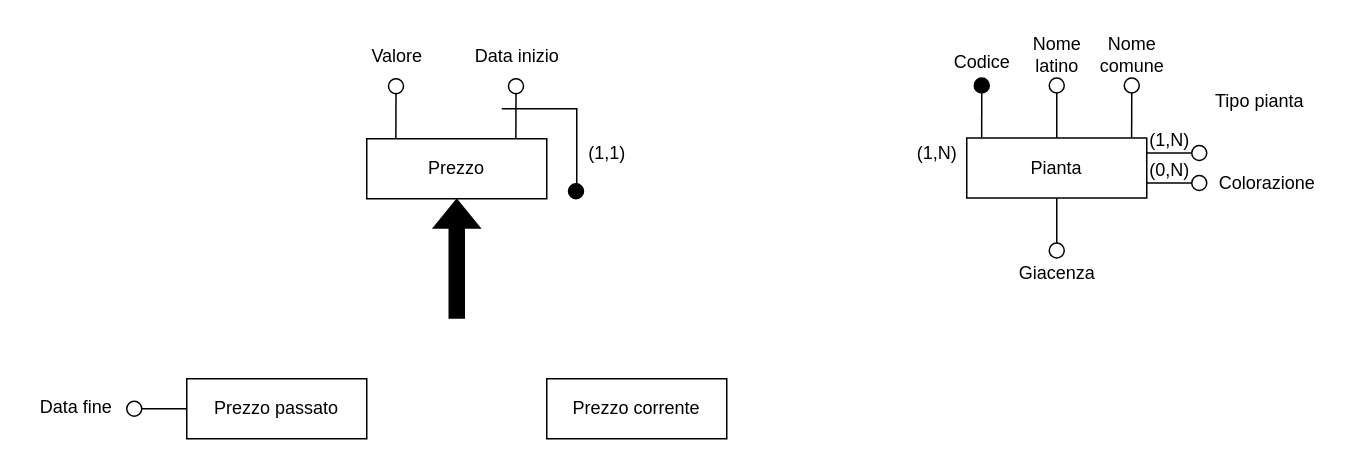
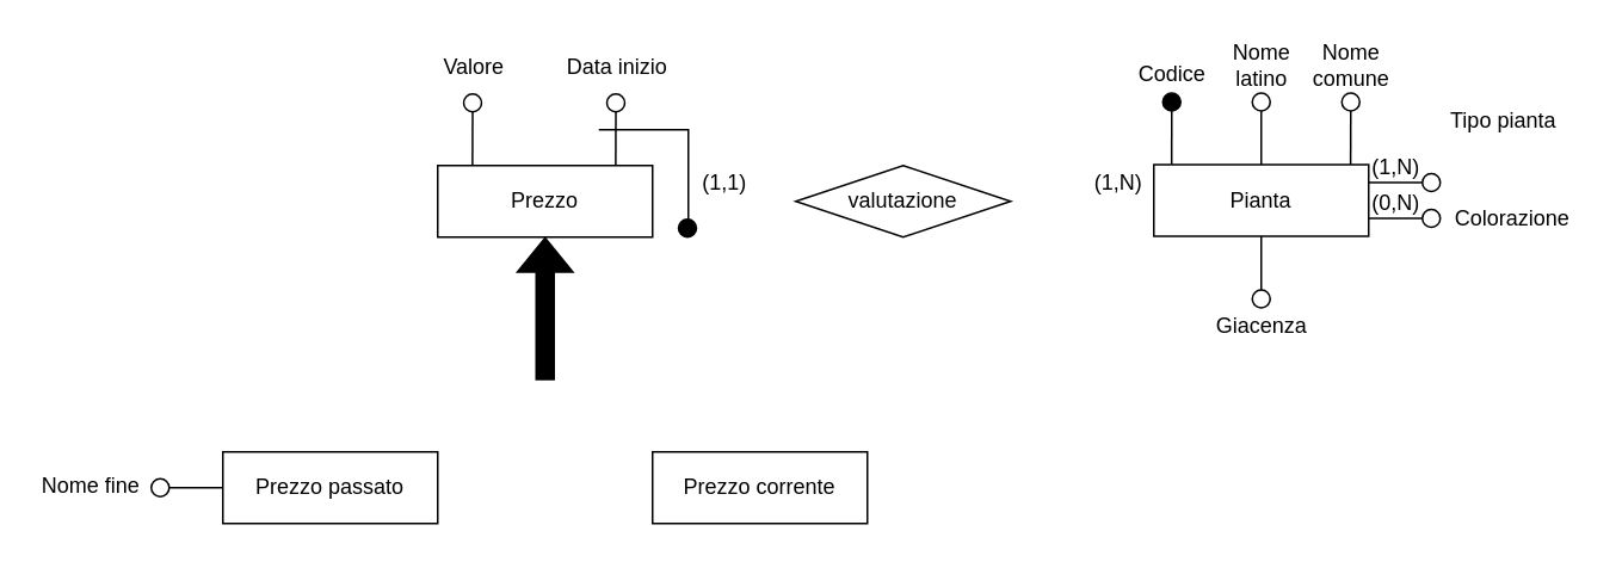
  <mxCell id="0" />
  <mxCell id="1" parent="0" />
  <mxCell id="2" value="Prezzo" style="rounded=0;whiteSpace=wrap;html=1;strokeWidth=1;perimeterSpacing=0;" parent="1" vertex="1"><mxGeometry x="244" y="92" width="120" height="40" as="geometry" /></mxCell>
+ <mxCell id="3" value="valutazione" style="rhombus;whiteSpace=wrap;html=1;" parent="1" vertex="1"><mxGeometry x="444" y="92" width="120" height="40" as="geometry" /></mxCell>
  <mxCell id="4" value="" style="endArrow=none;html=1;rounded=0;fillColor=#000000;entryX=0.166;entryY=0;entryDx=0;entryDy=0;entryPerimeter=0;exitX=0.5;exitY=1;exitDx=0;exitDy=0;" parent="1" source="5" edge="1"><mxGeometry width="50" height="50" relative="1" as="geometry"><mxPoint x="263.5" y="72" as="sourcePoint" /><mxPoint x="263.42" y="92" as="targetPoint" /></mxGeometry></mxCell>
  <mxCell id="5" value="" style="ellipse;whiteSpace=wrap;html=1;aspect=fixed;strokeWidth=1;fillColor=none;" parent="1" vertex="1"><mxGeometry x="258.5" y="52" width="10" height="10" as="geometry" /></mxCell>
  <mxCell id="6" value="" style="endArrow=none;html=1;rounded=0;fillColor=#000000;entryX=0.166;entryY=0;entryDx=0;entryDy=0;entryPerimeter=0;exitX=0.5;exitY=1;exitDx=0;exitDy=0;" parent="1" source="7" edge="1"><mxGeometry width="50" height="50" relative="1" as="geometry"><mxPoint x="343.5" y="72" as="sourcePoint" /><mxPoint x="343.42" y="92" as="targetPoint" /></mxGeometry></mxCell>
  <mxCell id="7" value="" style="ellipse;whiteSpace=wrap;html=1;aspect=fixed;strokeWidth=1;fillColor=none;" parent="1" vertex="1"><mxGeometry x="338.5" y="52" width="10" height="10" as="geometry" /></mxCell>
  <mxCell id="8" value="Data inizio" style="text;html=1;align=center;verticalAlign=middle;resizable=0;points=[];autosize=1;strokeColor=none;fillColor=none;" parent="1" vertex="1"><mxGeometry x="308.5" y="27" width="70" height="20" as="geometry" /></mxCell>
  <mxCell id="9" value="Valore" style="text;html=1;align=center;verticalAlign=middle;resizable=0;points=[];autosize=1;strokeColor=none;fillColor=none;" parent="1" vertex="1"><mxGeometry x="238.5" y="27" width="50" height="20" as="geometry" /></mxCell>
  <mxCell id="10" value="" style="endArrow=none;html=1;rounded=0;" parent="1" edge="1"><mxGeometry width="50" height="50" relative="1" as="geometry"><mxPoint x="334" y="72" as="sourcePoint" /><mxPoint x="384" y="122" as="targetPoint" /><Array as="points"><mxPoint x="384" y="72" /></Array></mxGeometry></mxCell>
  <mxCell id="11" value="" style="ellipse;whiteSpace=wrap;html=1;aspect=fixed;strokeWidth=1;fillColor=#000000;" parent="1" vertex="1"><mxGeometry x="378.5" y="122" width="10" height="10" as="geometry" /></mxCell>
  <mxCell id="12" value="(1,N)" style="text;html=1;align=center;verticalAlign=middle;resizable=0;points=[];autosize=1;strokeColor=none;fillColor=none;" parent="1" vertex="1"><mxGeometry x="604" y="91.5" width="40" height="20" as="geometry" /></mxCell>
  <mxCell id="13" value="(1,1)" style="text;html=1;align=center;verticalAlign=middle;resizable=0;points=[];autosize=1;strokeColor=none;fillColor=none;" parent="1" vertex="1"><mxGeometry x="384" y="92" width="40" height="20" as="geometry" /></mxCell>
  <mxCell id="14" value="Prezzo passato" style="rounded=0;whiteSpace=wrap;html=1;strokeWidth=1;perimeterSpacing=0;" vertex="1" parent="1"><mxGeometry x="124" y="252" width="120" height="40" as="geometry" /></mxCell>
  <mxCell id="15" value="Prezzo corrente" style="rounded=0;whiteSpace=wrap;html=1;strokeWidth=1;perimeterSpacing=0;" vertex="1" parent="1"><mxGeometry x="364" y="252" width="120" height="40" as="geometry" /></mxCell>
  <mxCell id="16" value="" style="shape=flexArrow;endArrow=classic;html=1;rounded=0;entryX=0.5;entryY=1;entryDx=0;entryDy=0;fillColor=#000000;" edge="1" parent="1" target="2"><mxGeometry width="50" height="50" relative="1" as="geometry"><mxPoint x="304" y="212" as="sourcePoint" /><mxPoint x="354" y="142" as="targetPoint" /></mxGeometry></mxCell>
  <mxCell id="17" value="" style="ellipse;whiteSpace=wrap;html=1;aspect=fixed;strokeWidth=1;fillColor=none;" vertex="1" parent="1"><mxGeometry x="84" y="267" width="10" height="10" as="geometry" /></mxCell>
  <mxCell id="18" value="" style="endArrow=none;html=1;rounded=0;exitX=1;exitY=0.5;exitDx=0;exitDy=0;entryX=0;entryY=0.5;entryDx=0;entryDy=0;" edge="1" parent="1" source="17" target="14"><mxGeometry width="50" height="50" relative="1" as="geometry"><mxPoint x="115" y="293" as="sourcePoint" /><mxPoint x="114" y="273" as="targetPoint" /></mxGeometry></mxCell>
- <mxCell id="19" value="Data fine" style="text;html=1;align=center;verticalAlign=middle;resizable=0;points=[];autosize=1;strokeColor=none;fillColor=none;" vertex="1" parent="1"><mxGeometry x="20" y="261" width="60" height="20" as="geometry" /></mxCell>
+ <mxCell id="19" value="Nome fine" style="text;html=1;align=center;verticalAlign=middle;resizable=0;points=[];autosize=1;strokeColor=none;fillColor=none;" vertex="1" parent="1"><mxGeometry x="20" y="261" width="60" height="20" as="geometry" /></mxCell>
  <mxCell id="20" value="Pianta" style="rounded=0;whiteSpace=wrap;html=1;strokeWidth=1;perimeterSpacing=0;" vertex="1" parent="1"><mxGeometry x="644" y="91.5" width="120" height="40" as="geometry" /></mxCell>
  <mxCell id="21" value="" style="endArrow=none;html=1;rounded=0;fillColor=#000000;entryX=0.083;entryY=-0.006;entryDx=0;entryDy=0;entryPerimeter=0;exitX=0.5;exitY=1;exitDx=0;exitDy=0;" edge="1" parent="1" source="22" target="20"><mxGeometry width="50" height="50" relative="1" as="geometry"><mxPoint x="654" y="70.5" as="sourcePoint" /><mxPoint x="653.92" y="90.5" as="targetPoint" /></mxGeometry></mxCell>
  <mxCell id="22" value="" style="ellipse;whiteSpace=wrap;html=1;aspect=fixed;strokeWidth=1;fillColor=#000000;" vertex="1" parent="1"><mxGeometry x="649" y="51.5" width="10" height="10" as="geometry" /></mxCell>
  <mxCell id="23" value="Codice" style="text;html=1;align=center;verticalAlign=middle;resizable=0;points=[];autosize=1;strokeColor=none;fillColor=none;" vertex="1" parent="1"><mxGeometry x="629" y="30.5" width="50" height="20" as="geometry" /></mxCell>
  <mxCell id="24" value="" style="endArrow=none;html=1;rounded=0;fillColor=#000000;entryX=0.5;entryY=0;entryDx=0;entryDy=0;exitX=0.5;exitY=1;exitDx=0;exitDy=0;" edge="1" parent="1" source="25" target="20"><mxGeometry width="50" height="50" relative="1" as="geometry"><mxPoint x="704" y="70.5" as="sourcePoint" /><mxPoint x="703.92" y="90.5" as="targetPoint" /></mxGeometry></mxCell>
  <mxCell id="25" value="" style="ellipse;whiteSpace=wrap;html=1;aspect=fixed;strokeWidth=1;fillColor=none;" vertex="1" parent="1"><mxGeometry x="699" y="51.5" width="10" height="10" as="geometry" /></mxCell>
  <mxCell id="26" value="Nome &lt;br&gt;latino" style="text;html=1;align=center;verticalAlign=middle;resizable=0;points=[];autosize=1;strokeColor=none;fillColor=none;" vertex="1" parent="1"><mxGeometry x="679" y="20.5" width="50" height="30" as="geometry" /></mxCell>
  <mxCell id="27" value="" style="endArrow=none;html=1;rounded=0;fillColor=#000000;entryX=0.916;entryY=-0.001;entryDx=0;entryDy=0;entryPerimeter=0;exitX=0.5;exitY=1;exitDx=0;exitDy=0;" edge="1" parent="1" source="28" target="20"><mxGeometry width="50" height="50" relative="1" as="geometry"><mxPoint x="754" y="70.5" as="sourcePoint" /><mxPoint x="753.92" y="90.5" as="targetPoint" /></mxGeometry></mxCell>
  <mxCell id="28" value="" style="ellipse;whiteSpace=wrap;html=1;aspect=fixed;strokeWidth=1;fillColor=none;" vertex="1" parent="1"><mxGeometry x="749" y="51.5" width="10" height="10" as="geometry" /></mxCell>
  <mxCell id="29" value="Nome &lt;br&gt;comune" style="text;html=1;align=center;verticalAlign=middle;resizable=0;points=[];autosize=1;strokeColor=none;fillColor=none;" vertex="1" parent="1"><mxGeometry x="724" y="20.5" width="60" height="30" as="geometry" /></mxCell>
  <mxCell id="30" value="" style="ellipse;whiteSpace=wrap;html=1;aspect=fixed;strokeWidth=1;fillColor=none;" vertex="1" parent="1"><mxGeometry x="794" y="96.5" width="10" height="10" as="geometry" /></mxCell>
  <mxCell id="31" value="" style="endArrow=none;html=1;rounded=0;exitX=1;exitY=0.25;exitDx=0;exitDy=0;entryX=0;entryY=0.5;entryDx=0;entryDy=0;" edge="1" parent="1" source="20" target="30"><mxGeometry width="50" height="50" relative="1" as="geometry"><mxPoint x="754" y="121.5" as="sourcePoint" /><mxPoint x="804" y="71.5" as="targetPoint" /></mxGeometry></mxCell>
  <mxCell id="32" value="Tipo pianta" style="text;html=1;align=center;verticalAlign=middle;resizable=0;points=[];autosize=1;strokeColor=none;fillColor=none;" vertex="1" parent="1"><mxGeometry x="804" y="56.5" width="70" height="20" as="geometry" /></mxCell>
  <mxCell id="33" value="(1,N)" style="text;html=1;align=center;verticalAlign=middle;resizable=0;points=[];autosize=1;strokeColor=none;fillColor=none;" vertex="1" parent="1"><mxGeometry x="759" y="82.5" width="40" height="20" as="geometry" /></mxCell>
  <mxCell id="34" value="" style="ellipse;whiteSpace=wrap;html=1;aspect=fixed;strokeWidth=1;fillColor=none;" vertex="1" parent="1"><mxGeometry x="794" y="116.5" width="10" height="10" as="geometry" /></mxCell>
  <mxCell id="35" value="" style="endArrow=none;html=1;rounded=0;exitX=1;exitY=0.75;exitDx=0;exitDy=0;entryX=0;entryY=0.5;entryDx=0;entryDy=0;" edge="1" parent="1" source="20" target="34"><mxGeometry width="50" height="50" relative="1" as="geometry"><mxPoint x="774" y="141.5" as="sourcePoint" /><mxPoint x="824" y="91.5" as="targetPoint" /></mxGeometry></mxCell>
  <mxCell id="36" value="Colorazione" style="text;html=1;align=center;verticalAlign=middle;resizable=0;points=[];autosize=1;strokeColor=none;fillColor=none;" vertex="1" parent="1"><mxGeometry x="804" y="111.5" width="80" height="20" as="geometry" /></mxCell>
  <mxCell id="37" value="(0,N)" style="text;html=1;align=center;verticalAlign=middle;resizable=0;points=[];autosize=1;strokeColor=none;fillColor=none;" vertex="1" parent="1"><mxGeometry x="759" y="102.5" width="40" height="20" as="geometry" /></mxCell>
  <mxCell id="38" value="" style="ellipse;whiteSpace=wrap;html=1;aspect=fixed;strokeWidth=1;fillColor=none;" vertex="1" parent="1"><mxGeometry x="699" y="161.5" width="10" height="10" as="geometry" /></mxCell>
  <mxCell id="39" value="" style="endArrow=none;html=1;rounded=0;entryX=0.5;entryY=1;entryDx=0;entryDy=0;" edge="1" parent="1" target="20"><mxGeometry width="50" height="50" relative="1" as="geometry"><mxPoint x="704" y="161.5" as="sourcePoint" /><mxPoint x="754" y="111.5" as="targetPoint" /></mxGeometry></mxCell>
  <mxCell id="40" value="Giacenza" style="text;html=1;align=center;verticalAlign=middle;resizable=0;points=[];autosize=1;strokeColor=none;fillColor=none;" vertex="1" parent="1"><mxGeometry x="669" y="171.5" width="70" height="20" as="geometry" /></mxCell>
